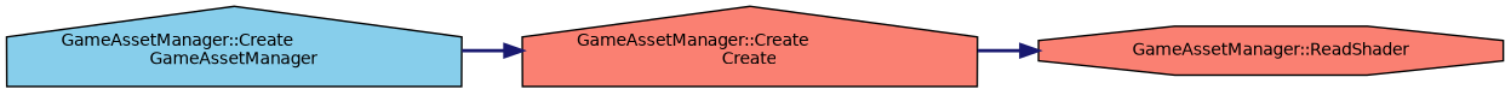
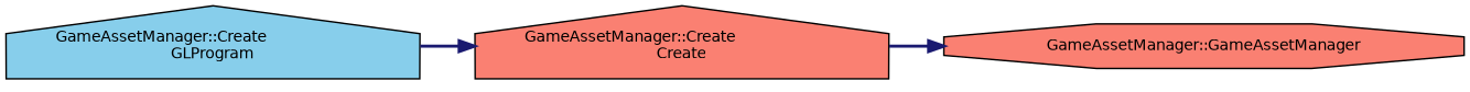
  digraph {
    rankdir=LR
    node [color=black fillcolor=salmon fontname=Helvetica fontsize=10 shape=house style=filled]
    edge [color=midnightblue fontname=Helvetica fontsize=10 labelfontname=Helvetica labelfontsize=10 style=bold]
-   n1 [fillcolor=skyblue fontcolor=black height=0.2 label="GameAssetManager::Create\lGameAssetManager" width=0.4]
+   n1 [fillcolor=skyblue fontcolor=black height=0.2 label="GameAssetManager::Create\lGLProgram" width=0.4]
    n2 [height=0.2 label="GameAssetManager::Create\lCreate" width=0.4]
-   n3 [height=0.2 label="GameAssetManager::ReadShader" shape=octagon width=0.4]
+   n3 [height=0.2 label="GameAssetManager::GameAssetManager" shape=octagon width=0.4]
    n1 -> n2
    n2 -> n3
  }
